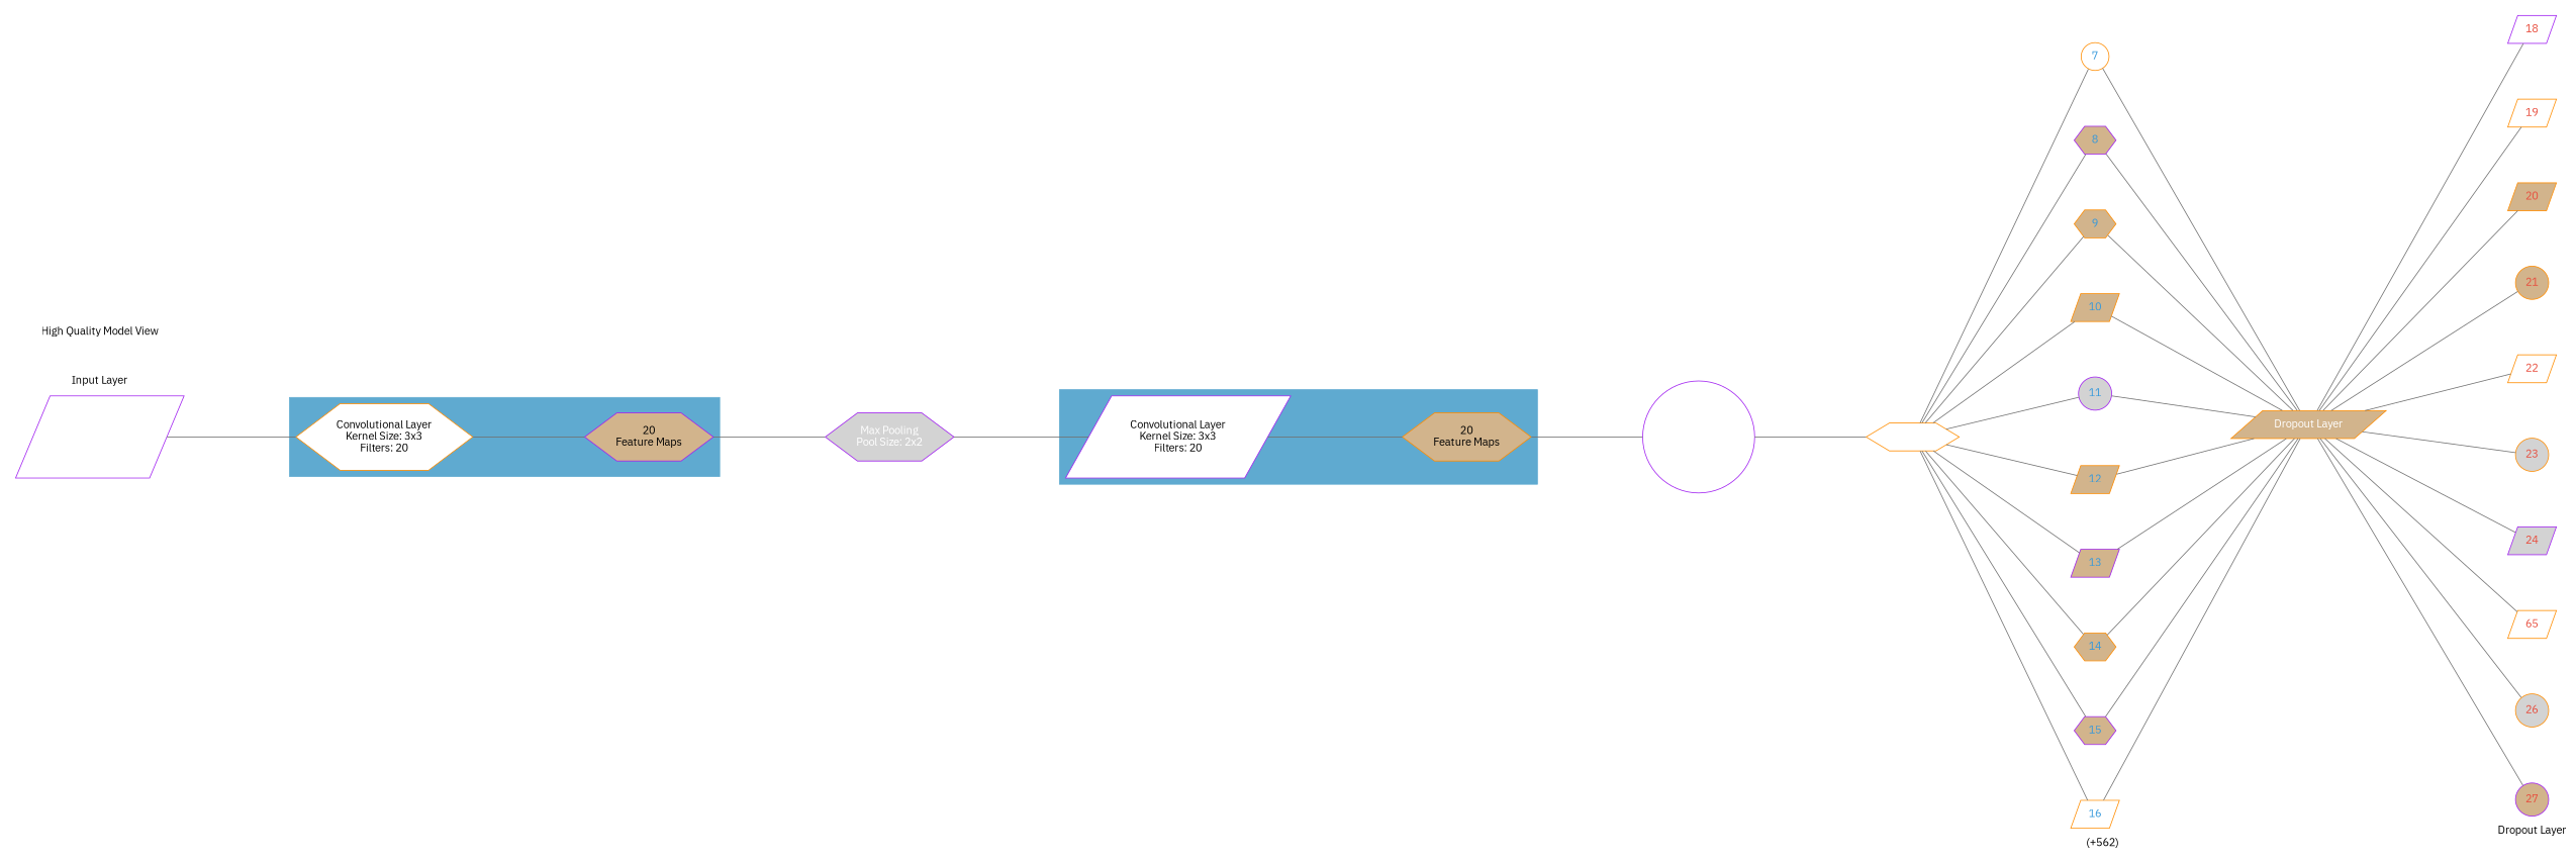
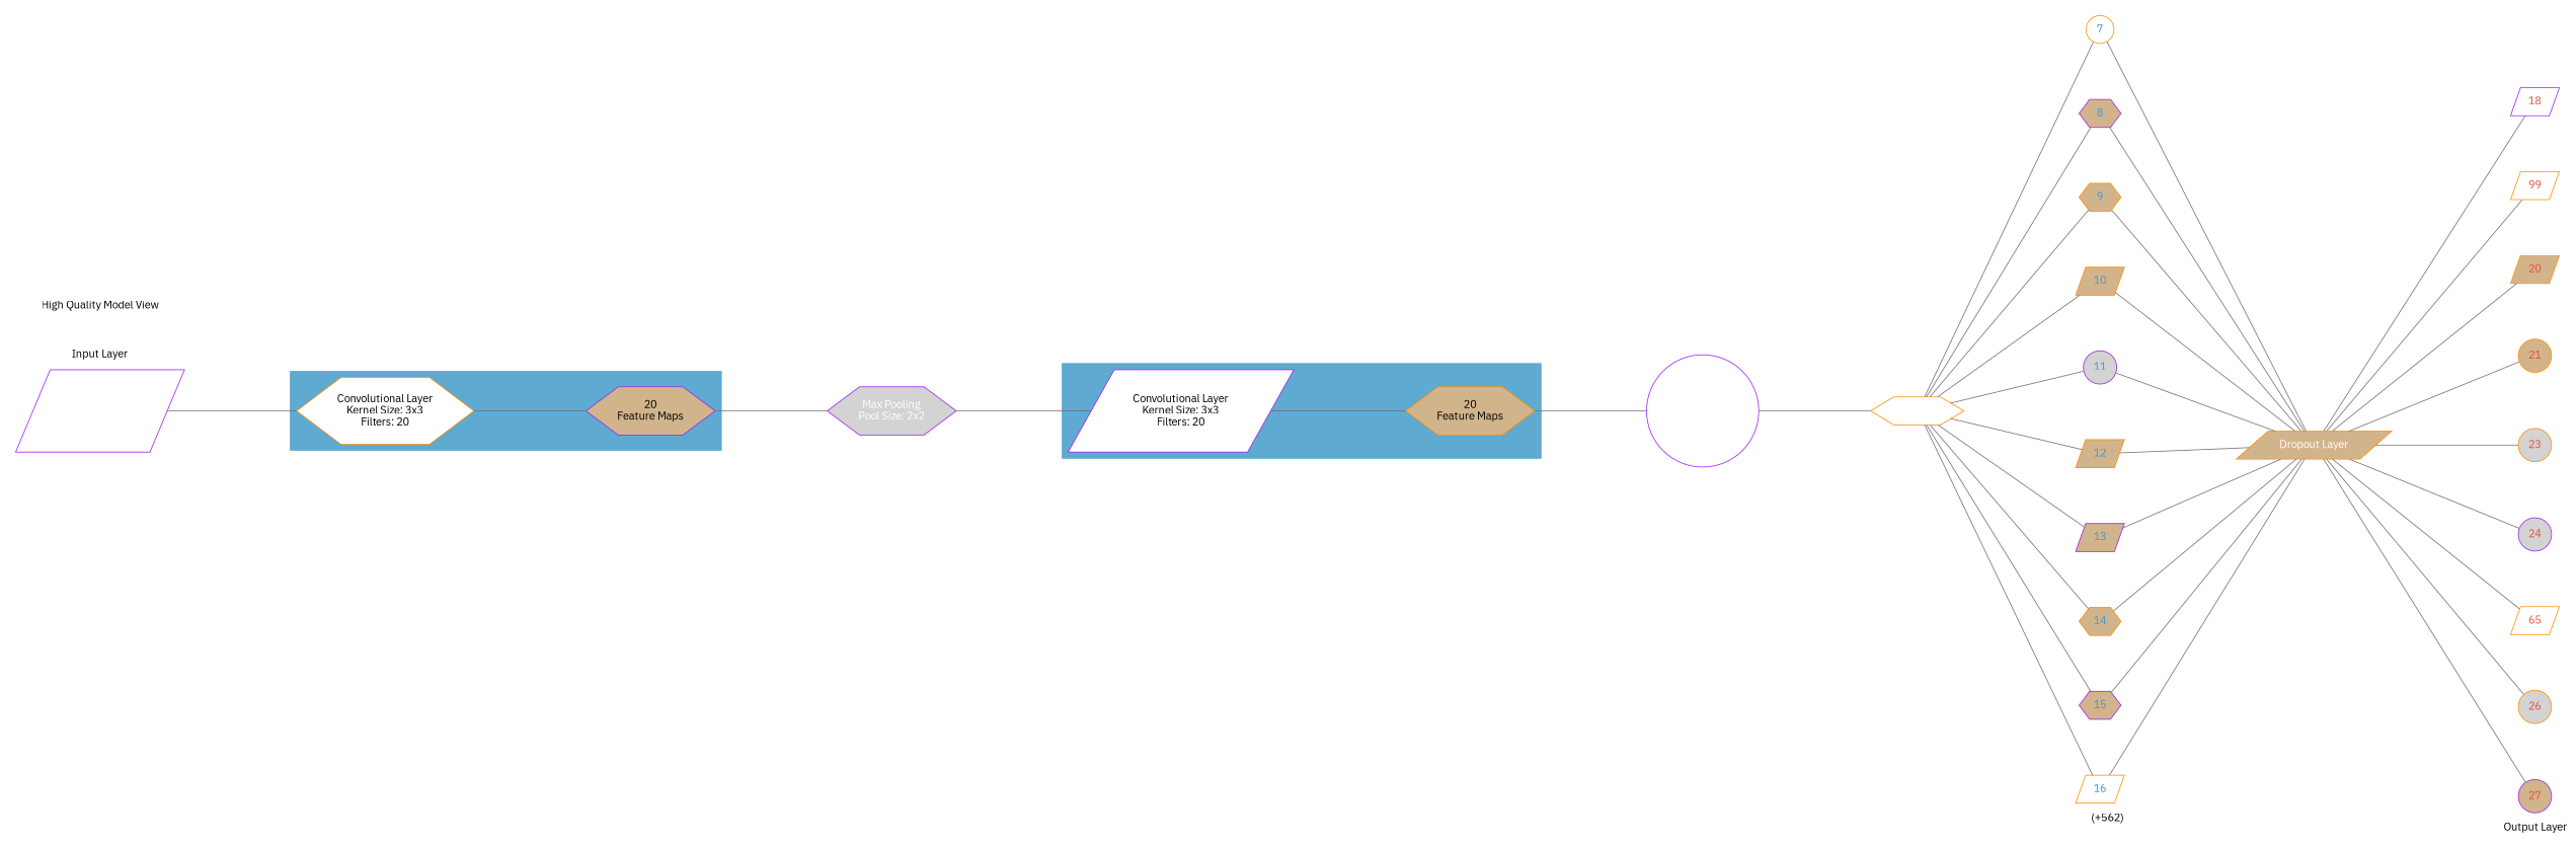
  digraph {
    arrowShape=none
    fontname="IBM Plex Sans"
    nodesep=1
    rankdir=LR
    ranksep=2
    splines=false
    node [color=darkorange fillcolor=tan fontcolor="#3498db" fontname="IBM Plex Sans" shape=parallelogram style=filled]
    edge [arrowhead=none color="#707070" fontname="IBM Plex Sans"]
    n1 [color=purple fillcolor=white fontcolor=white label="Image\n 28 x 28 pixels\nGrayscale"]
    n2 [fillcolor=white label="Convolutional Layer\nKernel Size: 3x3\nFilters: 20" shape=hexagon fontcolor=""]
    n3 [color=purple label="20\nFeature Maps" shape=hexagon fontcolor=""]
    n4 [color=purple fillcolor=white fontcolor=white label="Max Pooling\nPool Size: 2x2" shape=circle]
    n5 [color=purple fillcolor=lightgrey fontcolor=white label="Max Pooling\nPool Size: 2x2" shape=hexagon]
    n6 [color=purple fillcolor=white label="Convolutional Layer\nKernel Size: 3x3\nFilters: 20" fontcolor=""]
    n7 [label="20\nFeature Maps" shape=hexagon fontcolor=""]
    n8 [fillcolor=white fontcolor=white label=Flattening shape=hexagon]
    7 [fillcolor=white shape=circle]
    8 [color=purple shape=hexagon]
    9 [shape=hexagon]
    10
    11 [color=purple fillcolor=lightgrey shape=circle]
    12
    13 [color=purple]
    14 [shape=hexagon]
    15 [color=purple shape=hexagon]
    16 [fillcolor=white]
    n19 [fontcolor=white label="Dropout Layer"]
    18 [color=purple fillcolor=white fontcolor="#e74c3c"]
-   19 [fillcolor=white fontcolor="#e74c3c"]
+   19 [fillcolor=white fontcolor="#e74c3c" label=99]
    20 [fontcolor="#e74c3c"]
    21 [fontcolor="#e74c3c" shape=circle]
-   22 [fillcolor=white fontcolor="#e74c3c"]
    23 [fillcolor=lightgrey fontcolor="#e74c3c" shape=circle]
-   24 [color=purple fillcolor=lightgrey fontcolor="#e74c3c"]
+   24 [color=purple fillcolor=lightgrey fontcolor="#e74c3c" shape=circle]
    n27 [fillcolor=white fontcolor="#e74c3c" label=65]
    26 [fillcolor=lightgrey fontcolor="#e74c3c" shape=circle]
    27 [color=purple fontcolor="#e74c3c" shape=circle]
    subgraph cluster_1 {
      color=white
      label="High Quality Model View\n\n\n\nInput Layer"
      n1
    }
    subgraph cluster_2 {
      color="#5faad0"
      style=filled
      n2
      n3
    }
    subgraph cluster_3 {
      color=white
      n4
    }
    subgraph cluster_4 {
      color=white
      n5
    }
    subgraph cluster_5 {
      color="#5faad0"
      style=filled
      n6
      n7
    }
    subgraph cluster_6 {
      color=white
      n8
    }
    subgraph cluster_7 {
      color=white
      label=" (+562)"
      labeljust=right
      labelloc=b
      rank=same
      7
      8
      9
      10
      11
      12
      13
      14
      15
      16
    }
    subgraph cluster_8 {
      color=white
      n19
    }
    subgraph cluster_9 {
      color=white
-     label="Dropout Layer"
+     label="Output Layer"
      labeljust=1
      labelloc=bottom
      rank=same
      18
      19
      20
      21
-     22
      23
      24
      n27
      26
      27
    }
    n1 -> n2
    n2 -> n3
    n3 -> n5
    n4 -> n8
    n5 -> n6
    n6 -> n7
    n7 -> n4
    n8 -> 7
    n8 -> 8
    n8 -> 9
    n8 -> 10
    n8 -> 11
    n8 -> 12
    n8 -> 13
    n8 -> 14
    n8 -> 15
    n8 -> 16
    7 -> n19
    8 -> n19
    9 -> n19
    10 -> n19
    11 -> n19
    12 -> n19
    13 -> n19
    14 -> n19
    15 -> n19
    16 -> n19
    n19 -> 18
    n19 -> 19
    n19 -> 20
    n19 -> 21
-   n19 -> 22
    n19 -> 23
    n19 -> 24
    n19 -> n27
    n19 -> 26
    n19 -> 27
  }
